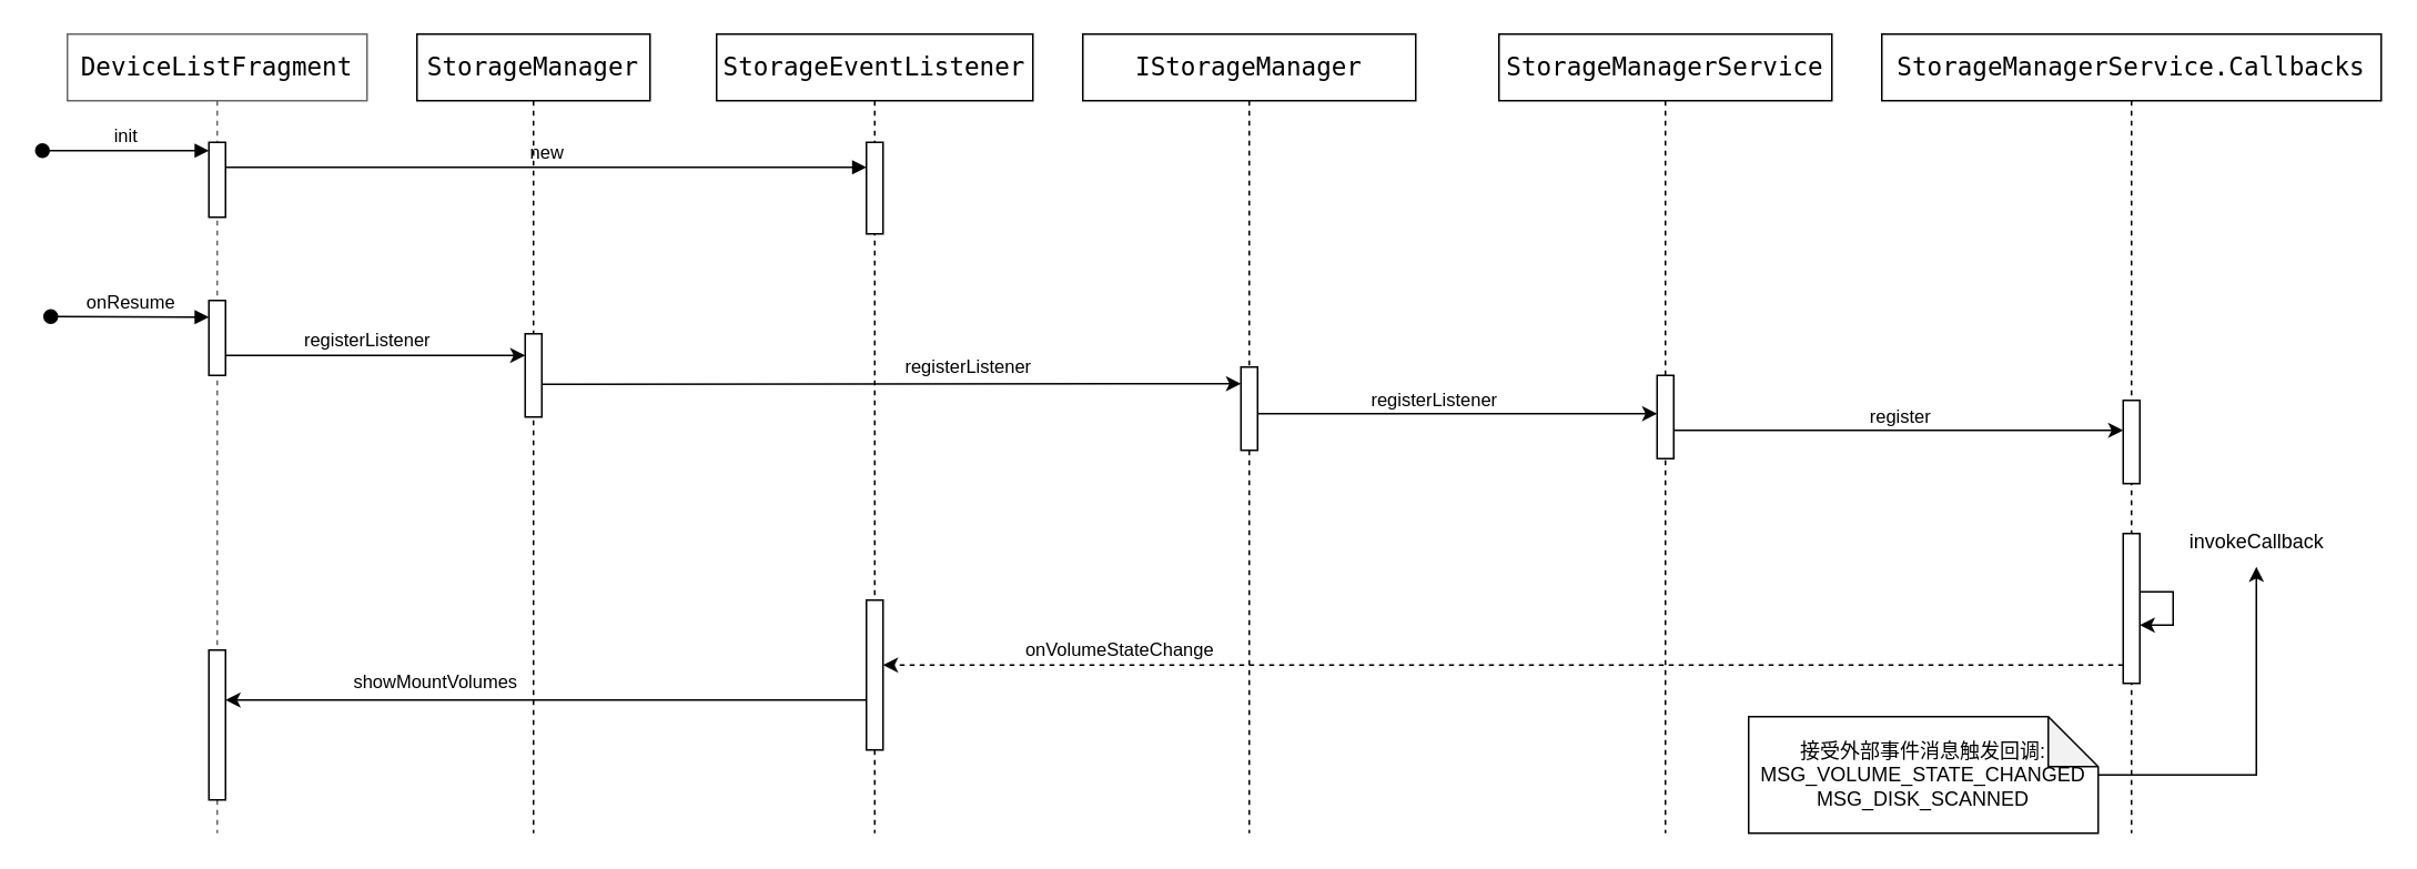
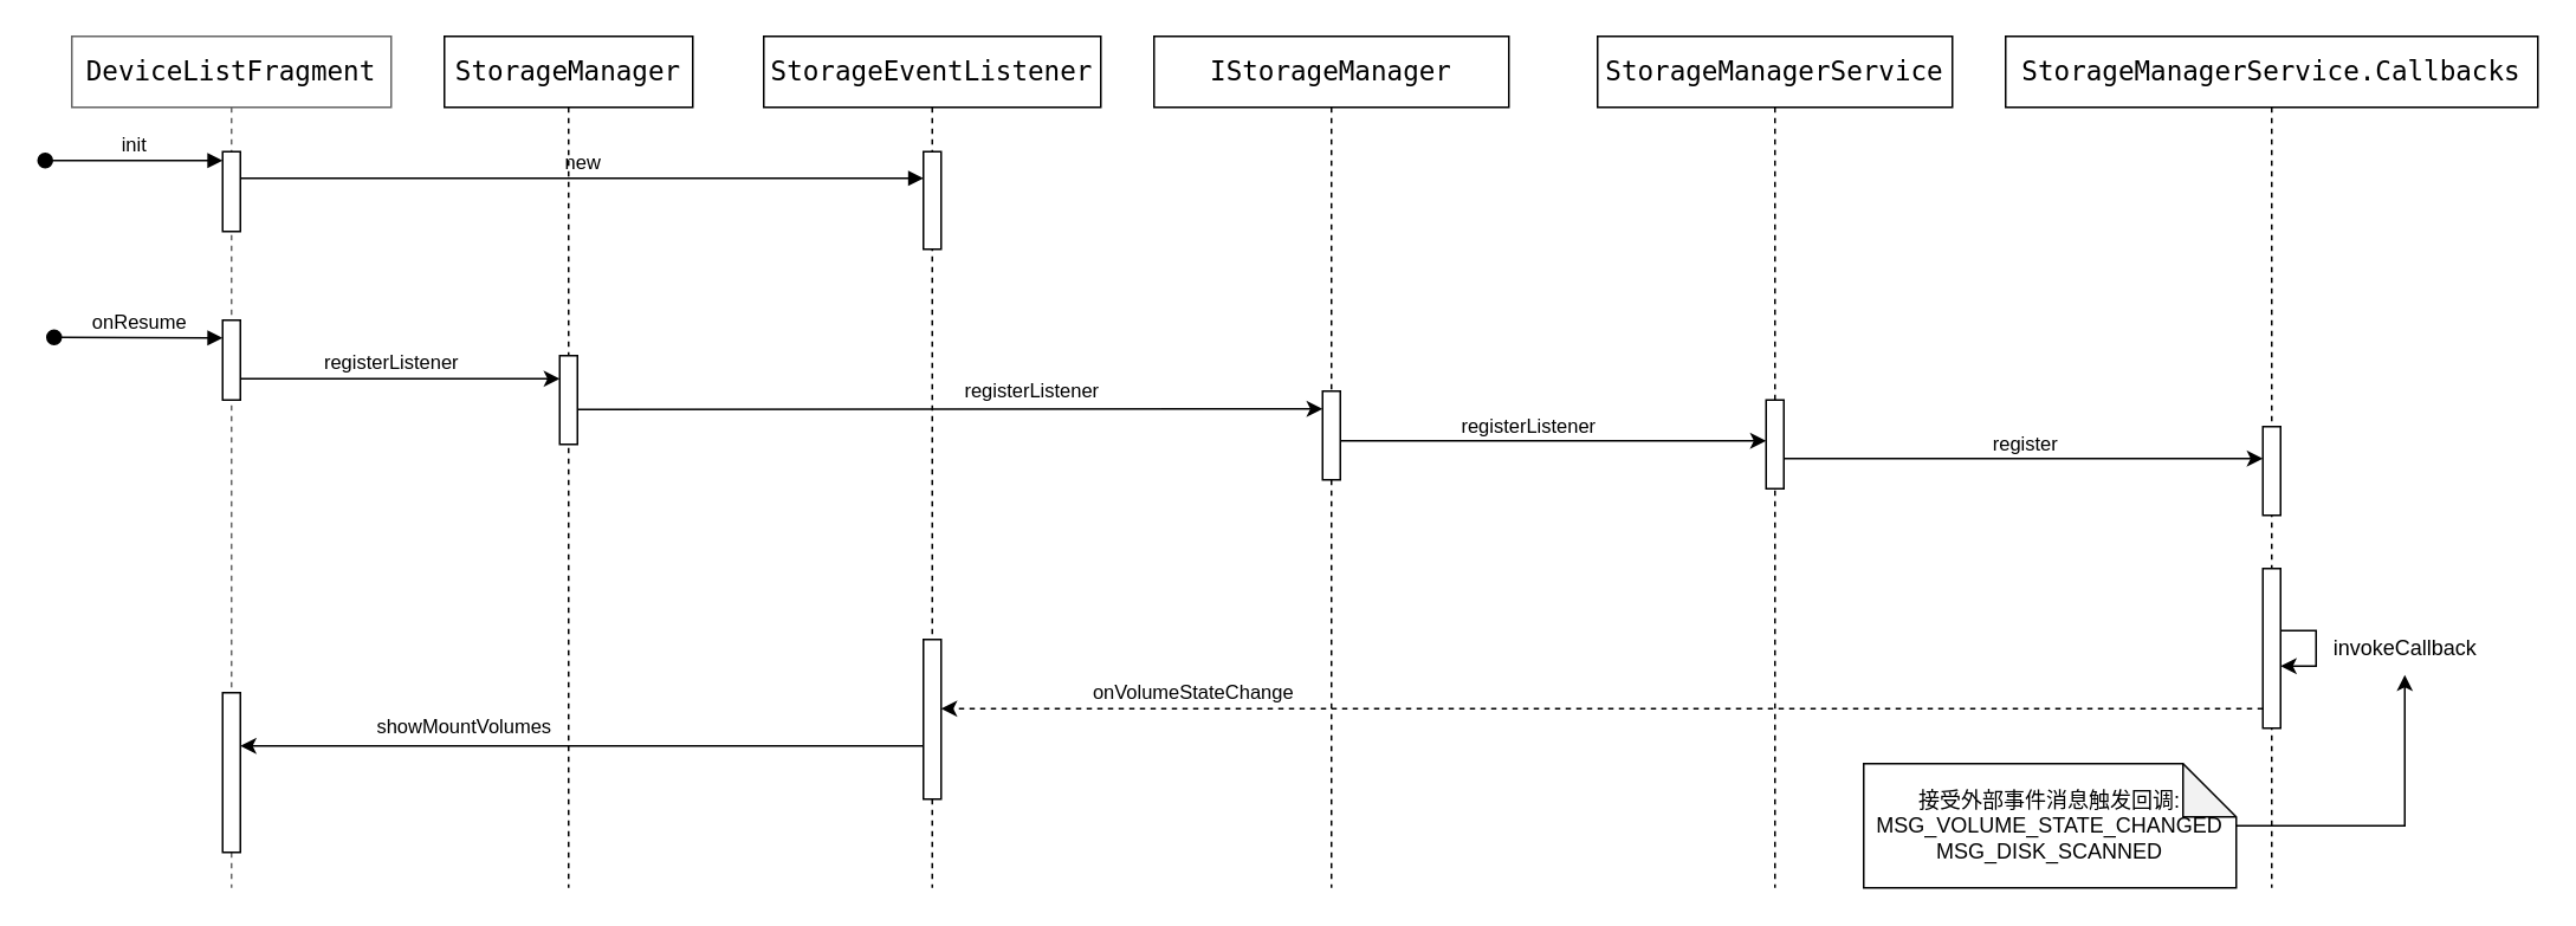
  <mxCell id="0" />
  <mxCell id="1" parent="0" />
  <mxCell id="2" value="&lt;div style=&quot;font-family: &amp;quot;Source Code Pro&amp;quot;, monospace; font-size: 11.3pt;&quot;&gt;&lt;font style=&quot;&quot; color=&quot;#000000&quot;&gt;DeviceListFragment&lt;/font&gt;&lt;/div&gt;" style="shape=umlLifeline;perimeter=lifelinePerimeter;whiteSpace=wrap;html=1;container=0;dropTarget=0;collapsible=0;recursiveResize=0;outlineConnect=0;portConstraint=eastwest;newEdgeStyle={&quot;edgeStyle&quot;:&quot;elbowEdgeStyle&quot;,&quot;elbow&quot;:&quot;vertical&quot;,&quot;curved&quot;:0,&quot;rounded&quot;:0};fillColor=default;fontColor=#333333;strokeColor=#666666;" parent="1" vertex="1"><mxGeometry y="20" width="180" height="480" as="geometry" x="40" /></mxCell>
  <mxCell id="3" value="" style="html=1;points=[];perimeter=orthogonalPerimeter;outlineConnect=0;targetShapes=umlLifeline;portConstraint=eastwest;newEdgeStyle={&quot;edgeStyle&quot;:&quot;elbowEdgeStyle&quot;,&quot;elbow&quot;:&quot;vertical&quot;,&quot;curved&quot;:0,&quot;rounded&quot;:0};" parent="2" vertex="1"><mxGeometry x="85" y="65" width="10" height="45" as="geometry" /></mxCell>
  <mxCell id="4" value="init" style="html=1;verticalAlign=bottom;startArrow=oval;endArrow=block;startSize=8;edgeStyle=elbowEdgeStyle;elbow=vertical;curved=0;rounded=0;" parent="2" target="3" edge="1"><mxGeometry relative="1" as="geometry"><mxPoint x="-15" y="70" as="sourcePoint" /></mxGeometry></mxCell>
  <mxCell id="5" value="" style="html=1;points=[];perimeter=orthogonalPerimeter;outlineConnect=0;targetShapes=umlLifeline;portConstraint=eastwest;newEdgeStyle={&quot;edgeStyle&quot;:&quot;elbowEdgeStyle&quot;,&quot;elbow&quot;:&quot;vertical&quot;,&quot;curved&quot;:0,&quot;rounded&quot;:0};" parent="2" vertex="1"><mxGeometry x="85" y="160" width="10" height="45" as="geometry" /></mxCell>
  <mxCell id="6" value="" style="html=1;points=[];perimeter=orthogonalPerimeter;outlineConnect=0;targetShapes=umlLifeline;portConstraint=eastwest;newEdgeStyle={&quot;edgeStyle&quot;:&quot;elbowEdgeStyle&quot;,&quot;elbow&quot;:&quot;vertical&quot;,&quot;curved&quot;:0,&quot;rounded&quot;:0};" parent="2" vertex="1"><mxGeometry x="85" y="370" width="10" height="90" as="geometry" /></mxCell>
  <mxCell id="7" value="&lt;div style=&quot;font-family: &amp;quot;Source Code Pro&amp;quot;, monospace; font-size: 11.3pt;&quot;&gt;StorageEventListener&lt;br&gt;&lt;/div&gt;" style="shape=umlLifeline;perimeter=lifelinePerimeter;whiteSpace=wrap;html=1;container=0;dropTarget=0;collapsible=0;recursiveResize=0;outlineConnect=0;portConstraint=eastwest;newEdgeStyle={&quot;edgeStyle&quot;:&quot;elbowEdgeStyle&quot;,&quot;elbow&quot;:&quot;vertical&quot;,&quot;curved&quot;:0,&quot;rounded&quot;:0};" parent="1" vertex="1"><mxGeometry x="430" y="20" width="190" height="480" as="geometry" /></mxCell>
  <mxCell id="8" value="" style="html=1;points=[];perimeter=orthogonalPerimeter;outlineConnect=0;targetShapes=umlLifeline;portConstraint=eastwest;newEdgeStyle={&quot;edgeStyle&quot;:&quot;elbowEdgeStyle&quot;,&quot;elbow&quot;:&quot;vertical&quot;,&quot;curved&quot;:0,&quot;rounded&quot;:0};" parent="7" vertex="1"><mxGeometry x="90" y="65" width="10" height="55" as="geometry" /></mxCell>
  <mxCell id="9" value="new" style="html=1;verticalAlign=bottom;endArrow=block;edgeStyle=elbowEdgeStyle;elbow=vertical;curved=0;rounded=0;" parent="1" source="3" target="8" edge="1"><mxGeometry relative="1" as="geometry"><mxPoint x="235" y="110" as="sourcePoint" /><Array as="points"><mxPoint x="220" y="100" /></Array></mxGeometry></mxCell>
  <mxCell id="10" value="&lt;div style=&quot;font-family: &amp;quot;Source Code Pro&amp;quot;, monospace; font-size: 11.3pt;&quot;&gt;&lt;div style=&quot;font-size: 11.3pt;&quot;&gt;IStorageManager&lt;/div&gt;&lt;/div&gt;" style="shape=umlLifeline;perimeter=lifelinePerimeter;whiteSpace=wrap;html=1;container=0;dropTarget=0;collapsible=0;recursiveResize=0;outlineConnect=0;portConstraint=eastwest;newEdgeStyle={&quot;edgeStyle&quot;:&quot;elbowEdgeStyle&quot;,&quot;elbow&quot;:&quot;vertical&quot;,&quot;curved&quot;:0,&quot;rounded&quot;:0};" parent="1" vertex="1"><mxGeometry x="650" y="20" width="200" height="480" as="geometry" /></mxCell>
  <mxCell id="11" style="edgeStyle=elbowEdgeStyle;rounded=0;orthogonalLoop=1;jettySize=auto;html=1;elbow=vertical;curved=0;" parent="10" source="12" target="10" edge="1"><mxGeometry relative="1" as="geometry" /></mxCell>
  <mxCell id="12" value="" style="html=1;points=[];perimeter=orthogonalPerimeter;outlineConnect=0;targetShapes=umlLifeline;portConstraint=eastwest;newEdgeStyle={&quot;edgeStyle&quot;:&quot;elbowEdgeStyle&quot;,&quot;elbow&quot;:&quot;vertical&quot;,&quot;curved&quot;:0,&quot;rounded&quot;:0};" parent="10" vertex="1"><mxGeometry x="95" y="200" width="10" height="50" as="geometry" /></mxCell>
  <mxCell id="13" value="&lt;div style=&quot;font-family: &amp;quot;Source Code Pro&amp;quot;, monospace; font-size: 11.3pt;&quot;&gt;&lt;font style=&quot;&quot; color=&quot;#000000&quot;&gt;StorageManager&lt;/font&gt;&lt;/div&gt;" style="shape=umlLifeline;perimeter=lifelinePerimeter;whiteSpace=wrap;html=1;container=0;dropTarget=0;collapsible=0;recursiveResize=0;outlineConnect=0;portConstraint=eastwest;newEdgeStyle={&quot;edgeStyle&quot;:&quot;elbowEdgeStyle&quot;,&quot;elbow&quot;:&quot;vertical&quot;,&quot;curved&quot;:0,&quot;rounded&quot;:0};" parent="1" vertex="1"><mxGeometry x="250" y="20" width="140" height="480" as="geometry" /></mxCell>
  <mxCell id="14" value="" style="html=1;points=[];perimeter=orthogonalPerimeter;outlineConnect=0;targetShapes=umlLifeline;portConstraint=eastwest;newEdgeStyle={&quot;edgeStyle&quot;:&quot;elbowEdgeStyle&quot;,&quot;elbow&quot;:&quot;vertical&quot;,&quot;curved&quot;:0,&quot;rounded&quot;:0};" parent="13" vertex="1"><mxGeometry x="65" y="180" width="10" height="50" as="geometry" /></mxCell>
  <mxCell id="15" value="onResume" style="html=1;verticalAlign=bottom;startArrow=oval;endArrow=block;startSize=8;edgeStyle=elbowEdgeStyle;elbow=vertical;curved=0;rounded=0;" parent="1" target="5" edge="1"><mxGeometry relative="1" as="geometry"><mxPoint x="30" y="189.73" as="sourcePoint" /><mxPoint x="128" y="189.833" as="targetPoint" /><Array as="points"><mxPoint x="20" y="190" /></Array></mxGeometry></mxCell>
  <mxCell id="16" value="" style="edgeStyle=elbowEdgeStyle;rounded=0;orthogonalLoop=1;jettySize=auto;html=1;elbow=vertical;curved=0;" parent="1" source="5" target="14" edge="1"><mxGeometry relative="1" as="geometry" /></mxCell>
  <mxCell id="17" value="registerListener" style="edgeLabel;html=1;align=center;verticalAlign=middle;resizable=0;points=[];" parent="16" vertex="1" connectable="0"><mxGeometry x="-0.181" y="-1" relative="1" as="geometry"><mxPoint x="10" y="-11" as="offset" /></mxGeometry></mxCell>
  <mxCell id="18" value="" style="edgeStyle=elbowEdgeStyle;rounded=0;orthogonalLoop=1;jettySize=auto;html=1;elbow=vertical;curved=0;" parent="1" edge="1"><mxGeometry relative="1" as="geometry"><mxPoint x="325" y="230.276" as="sourcePoint" /><mxPoint x="745" y="230.276" as="targetPoint" /></mxGeometry></mxCell>
  <mxCell id="19" value="registerListener" style="edgeLabel;html=1;align=center;verticalAlign=middle;resizable=0;points=[];" parent="1" vertex="1" connectable="0"><mxGeometry x="580.003" y="219.997" as="geometry" /></mxCell>
  <mxCell id="20" value="&lt;div style=&quot;font-family: &amp;quot;Source Code Pro&amp;quot;, monospace; font-size: 11.3pt;&quot;&gt;&lt;div style=&quot;font-size: 11.3pt;&quot;&gt;StorageManagerService&lt;/div&gt;&lt;/div&gt;" style="shape=umlLifeline;perimeter=lifelinePerimeter;whiteSpace=wrap;html=1;container=0;dropTarget=0;collapsible=0;recursiveResize=0;outlineConnect=0;portConstraint=eastwest;newEdgeStyle={&quot;edgeStyle&quot;:&quot;elbowEdgeStyle&quot;,&quot;elbow&quot;:&quot;vertical&quot;,&quot;curved&quot;:0,&quot;rounded&quot;:0};" parent="1" vertex="1"><mxGeometry x="900" y="20" width="200" height="480" as="geometry" /></mxCell>
  <mxCell id="21" value="" style="html=1;points=[];perimeter=orthogonalPerimeter;outlineConnect=0;targetShapes=umlLifeline;portConstraint=eastwest;newEdgeStyle={&quot;edgeStyle&quot;:&quot;elbowEdgeStyle&quot;,&quot;elbow&quot;:&quot;vertical&quot;,&quot;curved&quot;:0,&quot;rounded&quot;:0};" parent="20" vertex="1"><mxGeometry x="95" y="205" width="10" height="50" as="geometry" /></mxCell>
  <mxCell id="22" value="" style="edgeStyle=elbowEdgeStyle;rounded=0;orthogonalLoop=1;jettySize=auto;html=1;elbow=vertical;curved=0;" parent="1" source="12" target="21" edge="1"><mxGeometry relative="1" as="geometry" /></mxCell>
  <mxCell id="23" value="registerListener" style="edgeLabel;html=1;align=center;verticalAlign=middle;resizable=0;points=[];" parent="1" vertex="1" connectable="0"><mxGeometry x="860.003" y="239.997" as="geometry" /></mxCell>
  <mxCell id="24" value="&lt;div style=&quot;font-family: &amp;quot;Source Code Pro&amp;quot;, monospace; font-size: 11.3pt;&quot;&gt;&lt;div style=&quot;font-size: 11.3pt;&quot;&gt;StorageManagerService.Callbacks&lt;/div&gt;&lt;/div&gt;" style="shape=umlLifeline;perimeter=lifelinePerimeter;whiteSpace=wrap;html=1;container=0;dropTarget=0;collapsible=0;recursiveResize=0;outlineConnect=0;portConstraint=eastwest;newEdgeStyle={&quot;edgeStyle&quot;:&quot;elbowEdgeStyle&quot;,&quot;elbow&quot;:&quot;vertical&quot;,&quot;curved&quot;:0,&quot;rounded&quot;:0};" parent="1" vertex="1"><mxGeometry x="1130" y="20" width="300" height="480" as="geometry" /></mxCell>
  <mxCell id="25" value="" style="html=1;points=[];perimeter=orthogonalPerimeter;outlineConnect=0;targetShapes=umlLifeline;portConstraint=eastwest;newEdgeStyle={&quot;edgeStyle&quot;:&quot;elbowEdgeStyle&quot;,&quot;elbow&quot;:&quot;vertical&quot;,&quot;curved&quot;:0,&quot;rounded&quot;:0};" parent="24" vertex="1"><mxGeometry x="145" y="220" width="10" height="50" as="geometry" /></mxCell>
  <mxCell id="26" value="" style="html=1;points=[];perimeter=orthogonalPerimeter;outlineConnect=0;targetShapes=umlLifeline;portConstraint=eastwest;newEdgeStyle={&quot;edgeStyle&quot;:&quot;elbowEdgeStyle&quot;,&quot;elbow&quot;:&quot;vertical&quot;,&quot;curved&quot;:0,&quot;rounded&quot;:0};" parent="24" vertex="1"><mxGeometry x="145" y="300" width="10" height="90" as="geometry" /></mxCell>
  <mxCell id="27" style="edgeStyle=elbowEdgeStyle;rounded=0;orthogonalLoop=1;jettySize=auto;html=1;elbow=vertical;curved=0;" parent="24" source="26" target="26" edge="1"><mxGeometry relative="1" as="geometry" /></mxCell>
  <mxCell id="28" value="" style="edgeStyle=elbowEdgeStyle;rounded=0;orthogonalLoop=1;jettySize=auto;html=1;elbow=vertical;curved=0;" parent="1" source="21" target="25" edge="1"><mxGeometry relative="1" as="geometry" /></mxCell>
  <mxCell id="29" value="register" style="edgeLabel;html=1;align=center;verticalAlign=middle;resizable=0;points=[];" parent="1" vertex="1" connectable="0"><mxGeometry x="1140.003" y="249.997" as="geometry" /></mxCell>
- <mxCell id="30" value="invokeCallback" style="text;html=1;align=center;verticalAlign=middle;resizable=0;points=[];autosize=1;strokeColor=none;fillColor=none;" parent="1" vertex="1"><mxGeometry x="1305" y="310" width="100" height="30" as="geometry" /></mxCell>
+ <mxCell id="30" value="invokeCallback" style="text;html=1;align=center;verticalAlign=middle;resizable=0;points=[];autosize=1;strokeColor=none;fillColor=none;" parent="1" vertex="1"><mxGeometry x="1305" y="350" width="100" height="30" as="geometry" /></mxCell>
  <mxCell id="31" style="edgeStyle=orthogonalEdgeStyle;rounded=0;orthogonalLoop=1;jettySize=auto;html=1;" parent="1" source="32" target="30" edge="1"><mxGeometry relative="1" as="geometry" /></mxCell>
  <mxCell id="32" value="接受外部事件消息触发回调:&lt;br&gt;MSG_VOLUME_STATE_CHANGED&lt;br&gt;MSG_DISK_SCANNED" style="shape=note;whiteSpace=wrap;html=1;backgroundOutline=1;darkOpacity=0.05;" parent="1" vertex="1"><mxGeometry x="1050" y="430" width="210" height="70" as="geometry" /></mxCell>
  <mxCell id="33" value="" style="edgeStyle=elbowEdgeStyle;rounded=0;orthogonalLoop=1;jettySize=auto;html=1;elbow=vertical;curved=0;" parent="1" source="34" target="6" edge="1"><mxGeometry relative="1" as="geometry" /></mxCell>
  <mxCell id="34" value="" style="html=1;points=[];perimeter=orthogonalPerimeter;outlineConnect=0;targetShapes=umlLifeline;portConstraint=eastwest;newEdgeStyle={&quot;edgeStyle&quot;:&quot;elbowEdgeStyle&quot;,&quot;elbow&quot;:&quot;vertical&quot;,&quot;curved&quot;:0,&quot;rounded&quot;:0};" parent="1" vertex="1"><mxGeometry x="520" y="360" width="10" height="90" as="geometry" /></mxCell>
  <mxCell id="35" value="" style="edgeStyle=elbowEdgeStyle;rounded=0;orthogonalLoop=1;jettySize=auto;html=1;elbow=vertical;curved=0;dashed=1;" parent="1" edge="1"><mxGeometry relative="1" as="geometry"><mxPoint x="1275" y="399" as="sourcePoint" /><mxPoint x="530" y="399" as="targetPoint" /></mxGeometry></mxCell>
  <mxCell id="36" value="showMountVolumes" style="edgeLabel;html=1;align=center;verticalAlign=middle;resizable=0;points=[];" vertex="1" connectable="0" parent="1"><mxGeometry x="265.998" y="393.001" as="geometry"><mxPoint x="-5" y="15" as="offset" /></mxGeometry></mxCell>
  <mxCell id="37" value="onVolumeStateChange" style="edgeLabel;html=1;align=center;verticalAlign=middle;resizable=0;points=[];" vertex="1" connectable="0" parent="1"><mxGeometry x="676.998" y="374.001" as="geometry"><mxPoint x="-5" y="15" as="offset" /></mxGeometry></mxCell>
